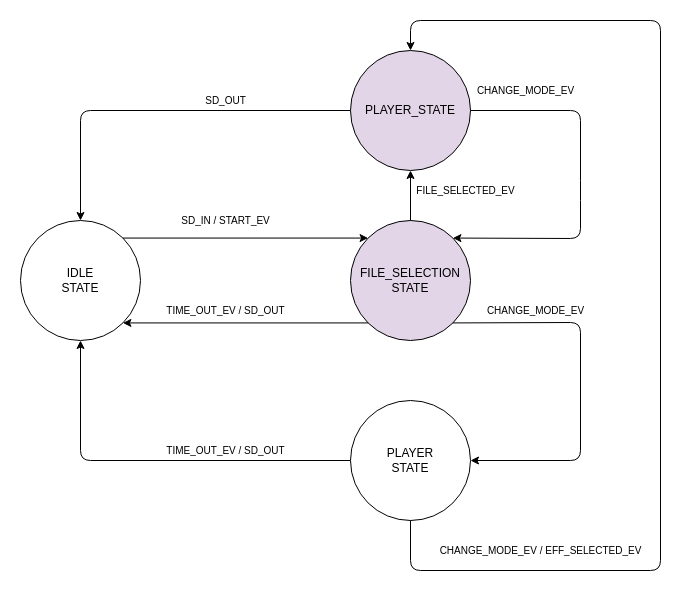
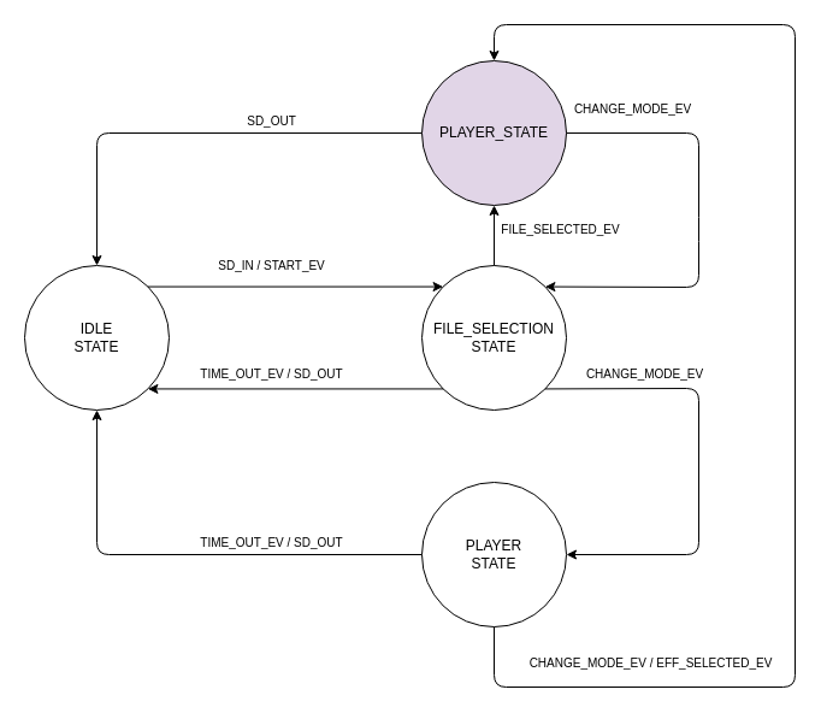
  <mxCell id="0" />
  <mxCell id="1" parent="0" />
  <mxCell id="2" value="IDLE&lt;br&gt;STATE" style="ellipse;whiteSpace=wrap;html=1;aspect=fixed;" parent="1" vertex="1"><mxGeometry x="20" y="220" width="120" height="120" as="geometry" /></mxCell>
  <mxCell id="3" value="PLAYER_STATE" style="ellipse;whiteSpace=wrap;html=1;aspect=fixed;fillColor=#e1d5e7;" parent="1" vertex="1"><mxGeometry x="350" y="50" width="120" height="120" as="geometry" /></mxCell>
- <mxCell id="4" value="FILE_SELECTION&lt;br&gt;STATE" style="ellipse;whiteSpace=wrap;html=1;aspect=fixed;fillColor=#e1d5e7;" parent="1" vertex="1"><mxGeometry x="350" y="220" width="120" height="120" as="geometry" /></mxCell>
+ <mxCell id="4" value="FILE_SELECTION&lt;br&gt;STATE" style="ellipse;whiteSpace=wrap;html=1;aspect=fixed;" parent="1" vertex="1"><mxGeometry x="350" y="220" width="120" height="120" as="geometry" /></mxCell>
  <mxCell id="5" value="PLAYER&lt;br&gt;STATE" style="ellipse;whiteSpace=wrap;html=1;aspect=fixed;" parent="1" vertex="1"><mxGeometry x="350" y="400" width="120" height="120" as="geometry" /></mxCell>
  <mxCell id="6" value="" style="endArrow=classic;html=1;entryX=0.5;entryY=1;entryDx=0;entryDy=0;exitX=0;exitY=0.5;exitDx=0;exitDy=0;" parent="1" source="5" target="2" edge="1"><mxGeometry width="50" height="50" relative="1" as="geometry"><mxPoint x="350" y="460" as="sourcePoint" /><mxPoint x="400" y="400" as="targetPoint" /><Array as="points"><mxPoint x="80" y="460" /></Array></mxGeometry></mxCell>
  <mxCell id="7" value="&lt;span style=&quot;font-size: 10px&quot;&gt;TIME_OUT_EV / SD_OUT&lt;/span&gt;" style="text;html=1;align=center;verticalAlign=middle;resizable=0;points=[];autosize=1;" parent="1" vertex="1"><mxGeometry x="160" y="440" width="130" height="20" as="geometry" /></mxCell>
  <mxCell id="8" value="" style="endArrow=classic;html=1;exitX=0;exitY=1;exitDx=0;exitDy=0;entryX=1;entryY=1;entryDx=0;entryDy=0;" parent="1" source="4" target="2" edge="1"><mxGeometry width="50" height="50" relative="1" as="geometry"><mxPoint x="350" y="450" as="sourcePoint" /><mxPoint x="400" y="400" as="targetPoint" /></mxGeometry></mxCell>
  <mxCell id="9" value="&lt;span style=&quot;font-size: 10px&quot;&gt;TIME_OUT_EV / SD_OUT&lt;/span&gt;" style="text;html=1;align=center;verticalAlign=middle;resizable=0;points=[];autosize=1;" parent="1" vertex="1"><mxGeometry x="160" y="300" width="130" height="20" as="geometry" /></mxCell>
  <mxCell id="10" value="" style="endArrow=classic;html=1;exitX=0;exitY=0.5;exitDx=0;exitDy=0;entryX=0.5;entryY=0;entryDx=0;entryDy=0;" parent="1" source="3" target="2" edge="1"><mxGeometry width="50" height="50" relative="1" as="geometry"><mxPoint x="350" y="450" as="sourcePoint" /><mxPoint x="400" y="400" as="targetPoint" /><Array as="points"><mxPoint x="80" y="110" /></Array></mxGeometry></mxCell>
  <mxCell id="11" value="&lt;span style=&quot;font-size: 10px&quot;&gt;SD_OUT&lt;/span&gt;" style="text;html=1;align=center;verticalAlign=middle;resizable=0;points=[];autosize=1;" parent="1" vertex="1"><mxGeometry x="195" y="90" width="60" height="20" as="geometry" /></mxCell>
  <mxCell id="12" value="" style="endArrow=classic;html=1;exitX=1;exitY=0.5;exitDx=0;exitDy=0;entryX=1;entryY=0;entryDx=0;entryDy=0;" parent="1" source="3" target="4" edge="1"><mxGeometry width="50" height="50" relative="1" as="geometry"><mxPoint x="350" y="450" as="sourcePoint" /><mxPoint x="400" y="400" as="targetPoint" /><Array as="points"><mxPoint x="580" y="110" /><mxPoint x="580" y="190" /><mxPoint x="580" y="238" /></Array></mxGeometry></mxCell>
  <mxCell id="13" value="&lt;span style=&quot;font-size: 10px&quot;&gt;CHANGE_MODE_EV&lt;/span&gt;" style="text;html=1;align=center;verticalAlign=middle;resizable=0;points=[];autosize=1;" parent="1" vertex="1"><mxGeometry x="470" y="80" width="110" height="20" as="geometry" /></mxCell>
  <mxCell id="14" value="" style="endArrow=classic;html=1;entryX=1;entryY=0.5;entryDx=0;entryDy=0;exitX=1;exitY=1;exitDx=0;exitDy=0;" parent="1" source="4" target="5" edge="1"><mxGeometry width="50" height="50" relative="1" as="geometry"><mxPoint x="480" y="320" as="sourcePoint" /><mxPoint x="400" y="400" as="targetPoint" /><Array as="points"><mxPoint x="580" y="322" /><mxPoint x="580" y="460" /></Array></mxGeometry></mxCell>
  <mxCell id="15" value="&lt;span style=&quot;font-size: 10px&quot;&gt;CHANGE_MODE_EV&lt;/span&gt;" style="text;html=1;align=center;verticalAlign=middle;resizable=0;points=[];autosize=1;" parent="1" vertex="1"><mxGeometry x="480" y="300" width="110" height="20" as="geometry" /></mxCell>
  <mxCell id="16" value="" style="endArrow=classic;html=1;exitX=0.5;exitY=1;exitDx=0;exitDy=0;entryX=0.5;entryY=0;entryDx=0;entryDy=0;" parent="1" source="5" target="3" edge="1"><mxGeometry width="50" height="50" relative="1" as="geometry"><mxPoint x="350" y="450" as="sourcePoint" /><mxPoint x="400" y="400" as="targetPoint" /><Array as="points"><mxPoint x="410" y="570" /><mxPoint x="660" y="570" /><mxPoint x="660" y="20" /><mxPoint x="410" y="20" /></Array></mxGeometry></mxCell>
  <mxCell id="17" value="&lt;span style=&quot;font-size: 10px&quot;&gt;CHANGE_MODE_EV / EFF_SELECTED_EV&lt;/span&gt;" style="text;html=1;align=center;verticalAlign=middle;resizable=0;points=[];autosize=1;" parent="1" vertex="1"><mxGeometry x="430" y="540" width="220" height="20" as="geometry" /></mxCell>
  <mxCell id="18" value="" style="endArrow=classic;html=1;exitX=1;exitY=0;exitDx=0;exitDy=0;entryX=0;entryY=0;entryDx=0;entryDy=0;" parent="1" source="2" target="4" edge="1"><mxGeometry width="50" height="50" relative="1" as="geometry"><mxPoint x="390" y="360" as="sourcePoint" /><mxPoint x="440" y="310" as="targetPoint" /></mxGeometry></mxCell>
  <mxCell id="19" value="&lt;span style=&quot;font-size: 10px&quot;&gt;SD_IN / START_EV&lt;/span&gt;" style="text;html=1;align=center;verticalAlign=middle;resizable=0;points=[];autosize=1;" parent="1" vertex="1"><mxGeometry x="175" y="210" width="100" height="20" as="geometry" /></mxCell>
  <mxCell id="20" value="" style="endArrow=classic;html=1;exitX=0.5;exitY=0;exitDx=0;exitDy=0;entryX=0.5;entryY=1;entryDx=0;entryDy=0;" parent="1" source="4" target="3" edge="1"><mxGeometry width="50" height="50" relative="1" as="geometry"><mxPoint x="390" y="360" as="sourcePoint" /><mxPoint x="440" y="310" as="targetPoint" /></mxGeometry></mxCell>
  <mxCell id="21" value="&lt;span style=&quot;font-size: 10px&quot;&gt;FILE_SELECTED_EV&lt;/span&gt;" style="text;html=1;align=center;verticalAlign=middle;resizable=0;points=[];autosize=1;" parent="1" vertex="1"><mxGeometry x="410" y="180" width="110" height="20" as="geometry" /></mxCell>
